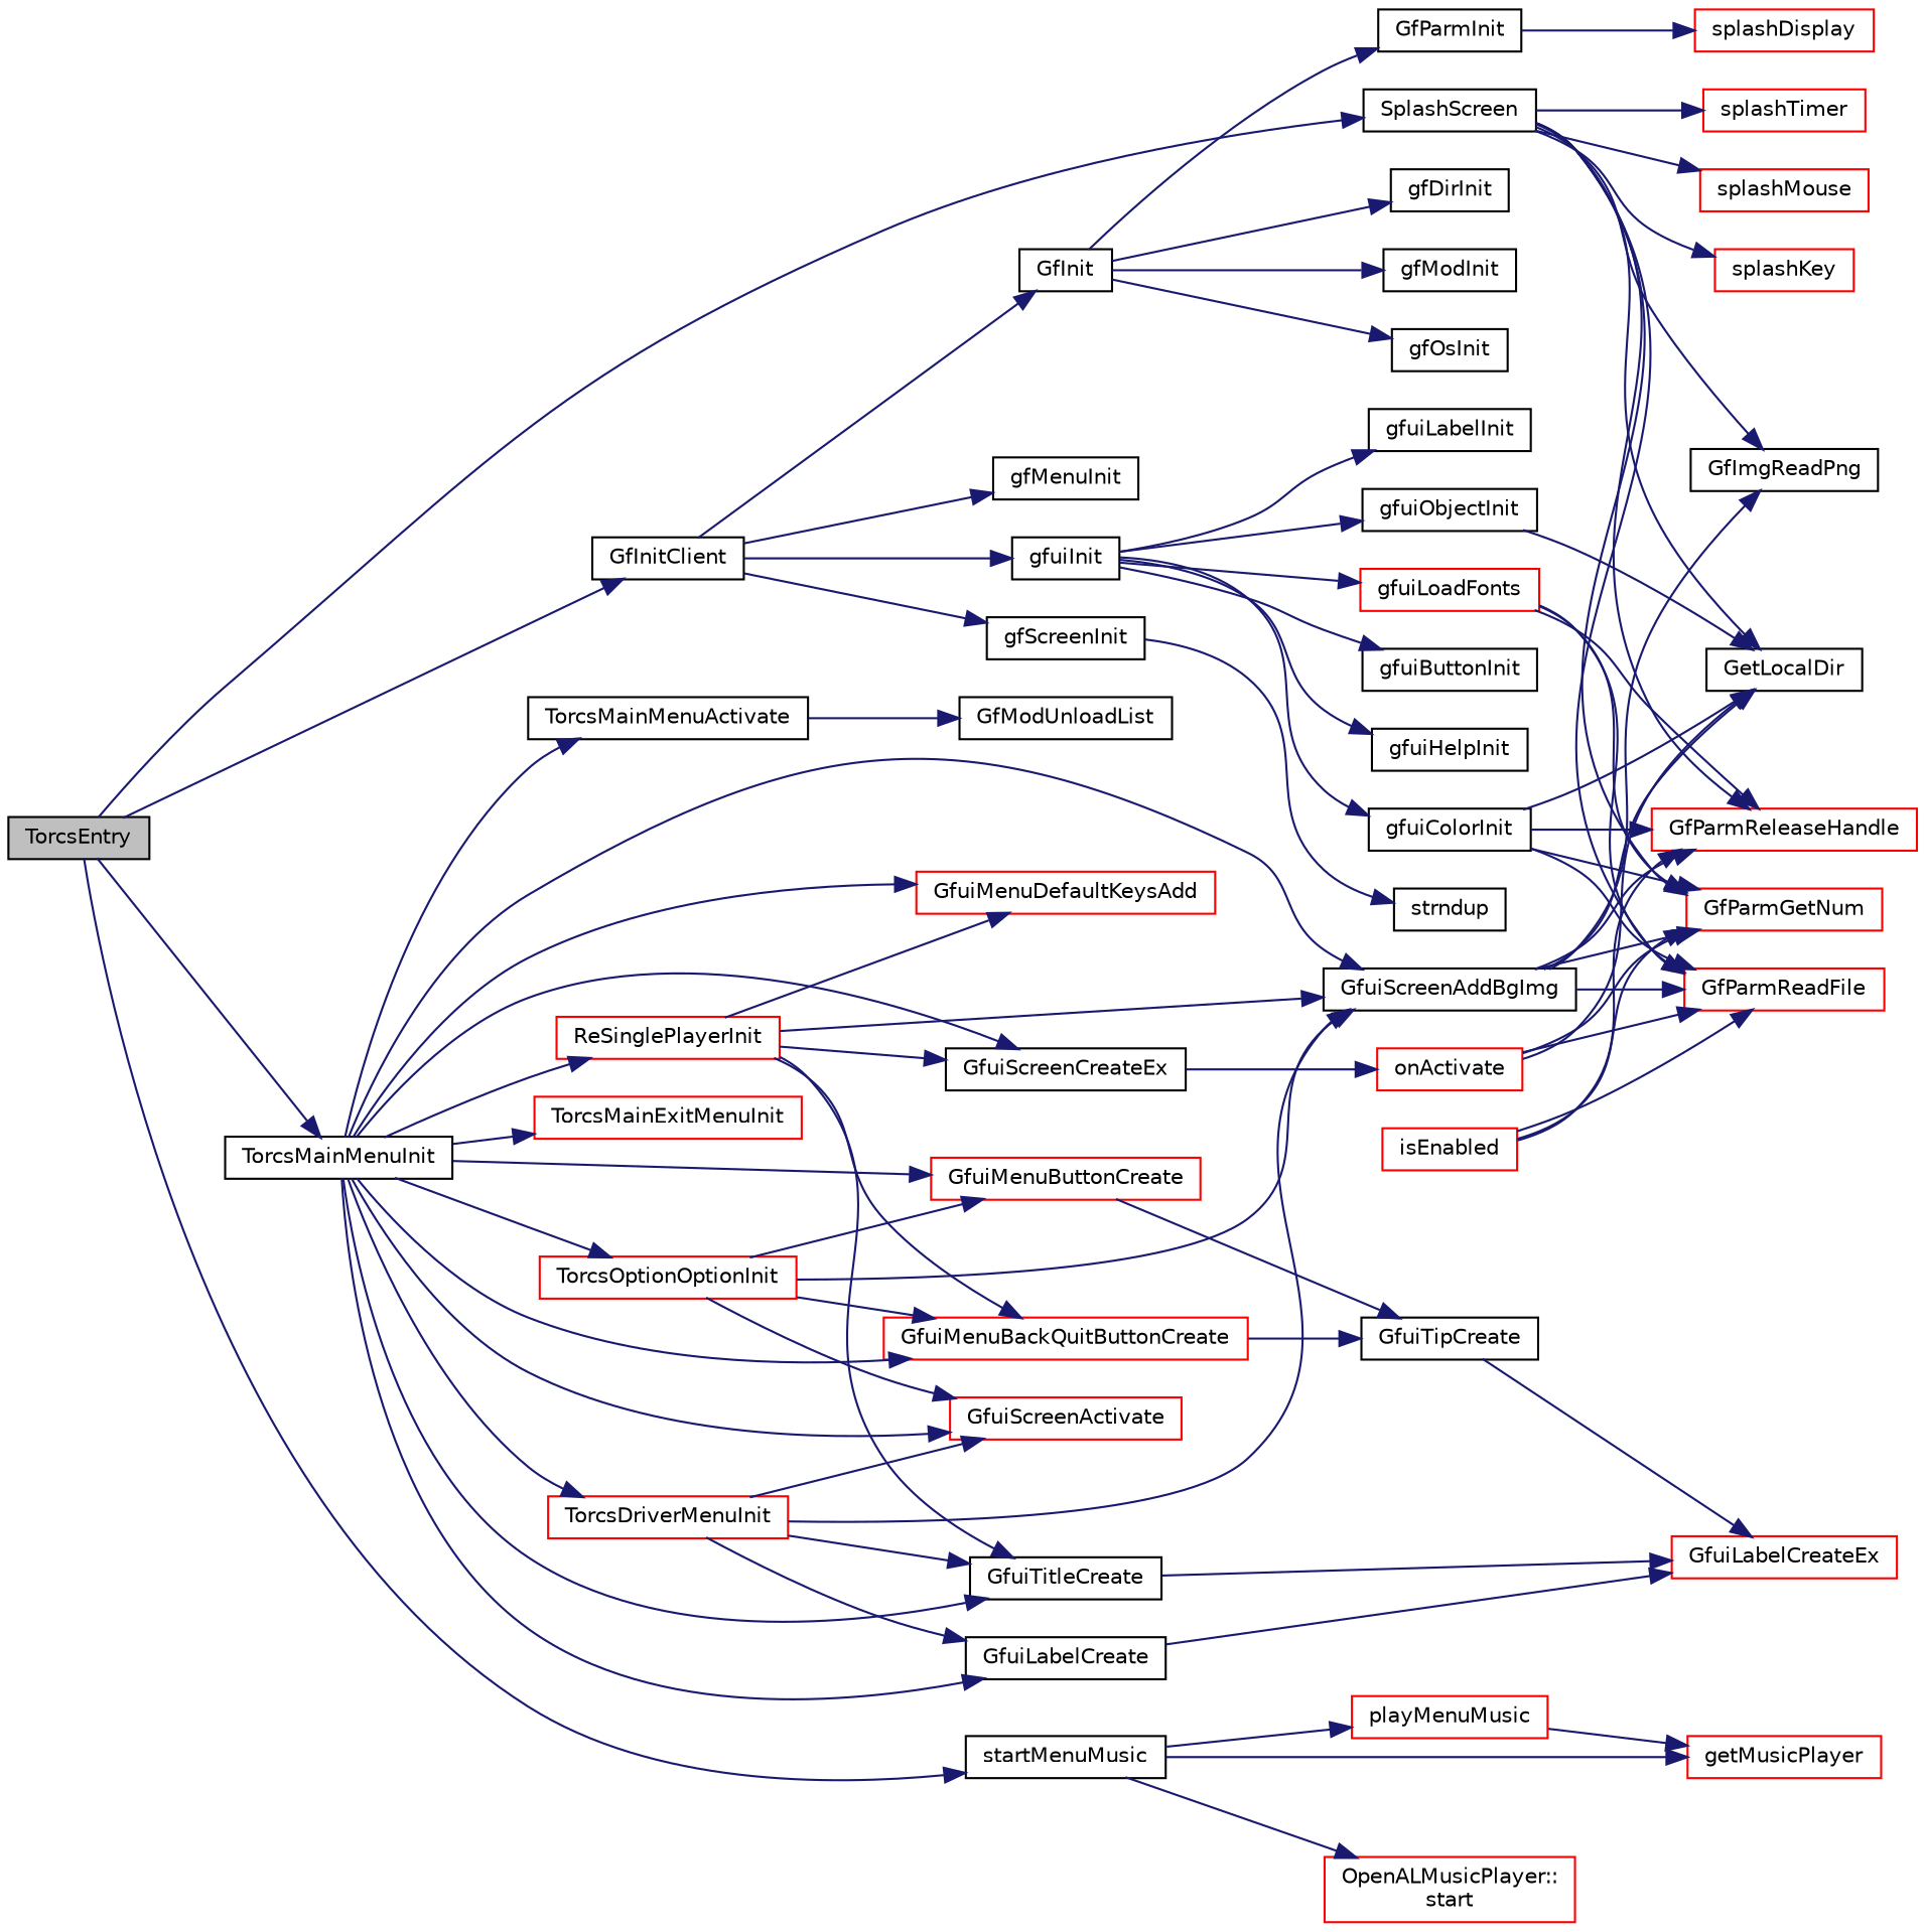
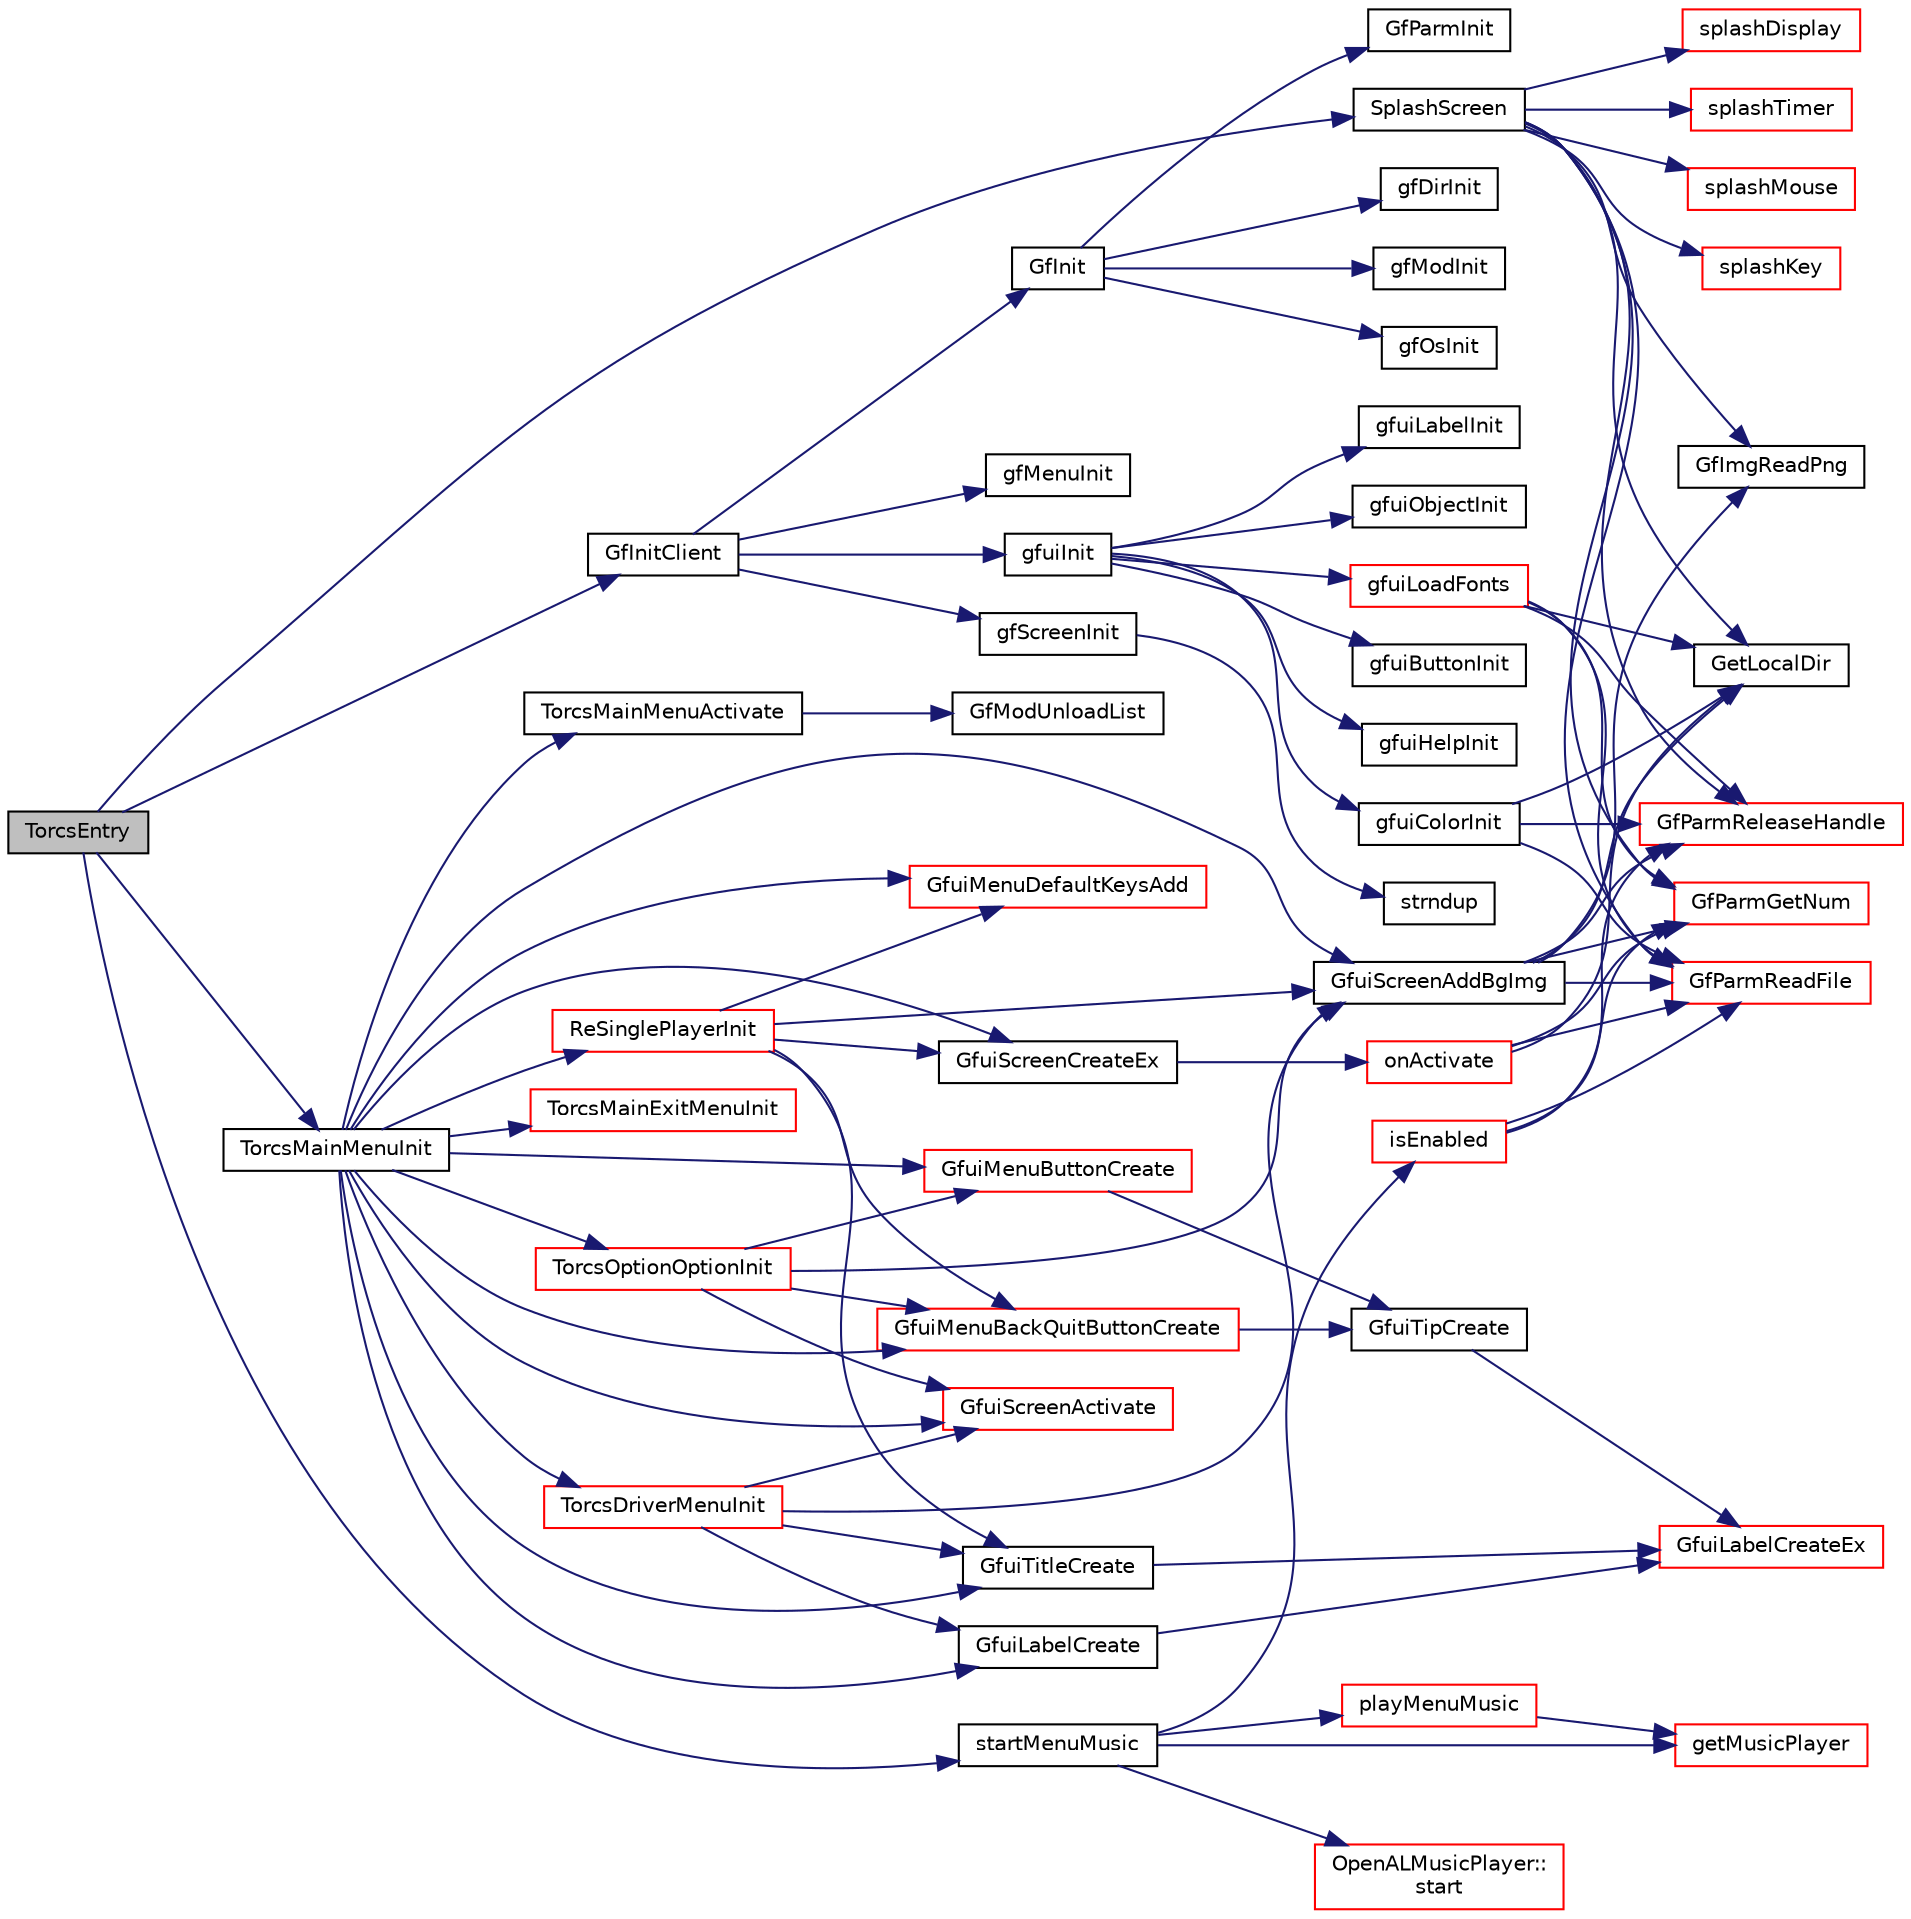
  digraph {
    rankdir=LR
    node [color=black fillcolor=white fontname=Helvetica fontsize=10 shape=record style=filled]
    edge [color=midnightblue fontname=Helvetica fontsize=10 labelfontname=Helvetica labelfontsize=10 style=solid]
    n1 [fillcolor=grey75 fontcolor=black height=0.2 label=TorcsEntry width=0.4]
    n2 [height=0.2 label=GfInitClient width=0.4]
    n3 [height=0.2 label=TorcsMainMenuInit width=0.4]
    n4 [height=0.2 label=SplashScreen width=0.4]
    n5 [height=0.2 label=startMenuMusic width=0.4]
    n6 [height=0.2 label=GfInit width=0.4]
    n7 [height=0.2 label=gfuiInit width=0.4]
    n8 [height=0.2 label=gfMenuInit width=0.4]
    n9 [height=0.2 label=gfScreenInit width=0.4]
    n10 [height=0.2 label=GfuiScreenCreateEx width=0.4]
    n11 [height=0.2 label=TorcsMainMenuActivate width=0.4]
    n12 [height=0.2 label=GfuiScreenAddBgImg width=0.4]
    n13 [height=0.2 label=GfuiTitleCreate width=0.4]
    n14 [height=0.2 label=GfuiLabelCreate width=0.4]
    n15 [color=red height=0.2 label=GfuiMenuButtonCreate width=0.4]
    n16 [color=red height=0.2 label=ReSinglePlayerInit width=0.4]
    n17 [color=red height=0.2 label=GfuiMenuDefaultKeysAdd width=0.4]
    n18 [color=red height=0.2 label=GfuiMenuBackQuitButtonCreate width=0.4]
    n19 [color=red height=0.2 label=GfuiScreenActivate width=0.4]
    n20 [color=red height=0.2 label=TorcsDriverMenuInit width=0.4]
    n21 [color=red height=0.2 label=TorcsOptionOptionInit width=0.4]
    n22 [color=red height=0.2 label=TorcsMainExitMenuInit width=0.4]
    n23 [height=0.2 label=GetLocalDir width=0.4]
    n24 [color=red height=0.2 label=GfParmReadFile width=0.4]
    n25 [color=red height=0.2 label=GfParmGetNum width=0.4]
    n26 [color=red height=0.2 label=GfParmReleaseHandle width=0.4]
    n27 [height=0.2 label=GfImgReadPng width=0.4]
    n28 [color=red height=0.2 label=splashDisplay width=0.4]
    n29 [color=red height=0.2 label=splashKey width=0.4]
    n30 [color=red height=0.2 label=splashTimer width=0.4]
    n31 [color=red height=0.2 label=splashMouse width=0.4]
    n32 [color=red height=0.2 label=isEnabled width=0.4]
    n33 [color=red height=0.2 label=getMusicPlayer width=0.4]
    n34 [color=red height=0.2 label="OpenALMusicPlayer::\lstart" width=0.4]
    n35 [color=red height=0.2 label=playMenuMusic width=0.4]
    n36 [height=0.2 label=gfDirInit width=0.4]
    n37 [height=0.2 label=gfModInit width=0.4]
    n38 [height=0.2 label=gfOsInit width=0.4]
    n39 [height=0.2 label=GfParmInit width=0.4]
    n40 [height=0.2 label=gfuiButtonInit width=0.4]
    n41 [height=0.2 label=gfuiHelpInit width=0.4]
    n42 [height=0.2 label=gfuiLabelInit width=0.4]
    n43 [height=0.2 label=gfuiObjectInit width=0.4]
    n44 [height=0.2 label=gfuiColorInit width=0.4]
    n45 [color=red height=0.2 label=gfuiLoadFonts width=0.4]
    n46 [height=0.2 label=strndup width=0.4]
    n47 [color=red height=0.2 label=onActivate width=0.4]
    n48 [height=0.2 label=GfModUnloadList width=0.4]
    n49 [color=red height=0.2 label=GfuiLabelCreateEx width=0.4]
    n50 [height=0.2 label=GfuiTipCreate width=0.4]
    n1 -> n2
    n1 -> n3
    n1 -> n4
    n1 -> n5
    n2 -> n6
    n2 -> n7
    n2 -> n8
    n2 -> n9
    n3 -> n10
    n3 -> n11
    n3 -> n12
    n3 -> n13
    n3 -> n14
    n3 -> n15
    n3 -> n16
    n3 -> n17
    n3 -> n18
    n3 -> n19
    n3 -> n20
    n3 -> n21
    n3 -> n22
    n4 -> n23
    n4 -> n24
    n4 -> n25
    n4 -> n26
    n4 -> n27
-   n39 -> n28
+   n4 -> n28
    n4 -> n29
    n4 -> n30
    n4 -> n31
+   n5 -> n32
    n5 -> n33
    n5 -> n34
    n5 -> n35
    n6 -> n36
    n6 -> n37
    n6 -> n38
    n6 -> n39
    n7 -> n40
    n7 -> n41
    n7 -> n42
    n7 -> n43
    n7 -> n44
    n7 -> n45
    n9 -> n46
    n10 -> n47
    n11 -> n48
    n12 -> n23
    n12 -> n24
    n12 -> n25
    n12 -> n26
    n12 -> n27
    n13 -> n49
    n14 -> n49
    n15 -> n50
    n16 -> n10
    n16 -> n12
    n16 -> n13
    n16 -> n17
    n16 -> n18
    n18 -> n50
    n20 -> n12
    n20 -> n13
    n20 -> n14
    n20 -> n19
    n21 -> n12
    n21 -> n15
    n21 -> n18
    n21 -> n19
    n32 -> n24
    n32 -> n25
    n32 -> n26
    n35 -> n33
    n44 -> n23
    n44 -> n24
-   n44 -> n25
    n44 -> n26
-   n43 -> n23
+   n45 -> n23
    n45 -> n24
    n45 -> n25
    n45 -> n26
    n47 -> n23
    n47 -> n24
    n47 -> n25
    n50 -> n49
  }
